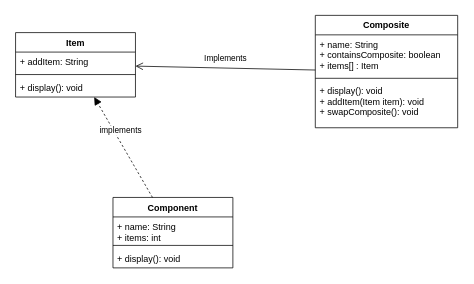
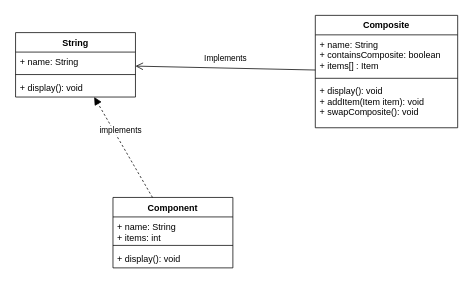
  <mxCell id="0" />
  <mxCell id="1" parent="0" />
  <mxCell id="2" value="Composite" style="swimlane;fontStyle=1;align=center;verticalAlign=top;childLayout=stackLayout;horizontal=1;startSize=26;horizontalStack=0;resizeParent=1;resizeParentMax=0;resizeLast=0;collapsible=1;marginBottom=0;" vertex="1" parent="1"><mxGeometry x="420" y="20" width="190" height="150" as="geometry" /></mxCell>
  <mxCell id="3" value="+ name: String&#10;+ containsComposite: boolean&#10;+ items[] : Item" style="text;strokeColor=none;fillColor=none;align=left;verticalAlign=top;spacingLeft=4;spacingRight=4;overflow=hidden;rotatable=0;points=[[0,0.5],[1,0.5]];portConstraint=eastwest;" vertex="1" parent="2"><mxGeometry y="26" width="190" height="54" as="geometry" /></mxCell>
  <mxCell id="4" value="" style="line;strokeWidth=1;fillColor=none;align=left;verticalAlign=middle;spacingTop=-1;spacingLeft=3;spacingRight=3;rotatable=0;labelPosition=right;points=[];portConstraint=eastwest;" vertex="1" parent="2"><mxGeometry y="80" width="190" height="8" as="geometry" /></mxCell>
  <mxCell id="5" value="+ display(): void&#10;+ addItem(Item item): void&#10;+ swapComposite(): void" style="text;strokeColor=none;fillColor=none;align=left;verticalAlign=top;spacingLeft=4;spacingRight=4;overflow=hidden;rotatable=0;points=[[0,0.5],[1,0.5]];portConstraint=eastwest;" vertex="1" parent="2"><mxGeometry y="88" width="190" height="62" as="geometry" /></mxCell>
- <mxCell id="6" value="Item" style="swimlane;fontStyle=1;align=center;verticalAlign=top;childLayout=stackLayout;horizontal=1;startSize=26;horizontalStack=0;resizeParent=1;resizeParentMax=0;resizeLast=0;collapsible=1;marginBottom=0;" vertex="1" parent="1"><mxGeometry x="20" y="43" width="160" height="86" as="geometry" /></mxCell>
- <mxCell id="7" value="+ addItem: String" style="text;strokeColor=none;fillColor=none;align=left;verticalAlign=top;spacingLeft=4;spacingRight=4;overflow=hidden;rotatable=0;points=[[0,0.5],[1,0.5]];portConstraint=eastwest;" vertex="1" parent="6"><mxGeometry y="26" width="160" height="26" as="geometry" /></mxCell>
+ <mxCell id="6" value="String" style="swimlane;fontStyle=1;align=center;verticalAlign=top;childLayout=stackLayout;horizontal=1;startSize=26;horizontalStack=0;resizeParent=1;resizeParentMax=0;resizeLast=0;collapsible=1;marginBottom=0;" vertex="1" parent="1"><mxGeometry x="20" y="43" width="160" height="86" as="geometry" /></mxCell>
+ <mxCell id="7" value="+ name: String" style="text;strokeColor=none;fillColor=none;align=left;verticalAlign=top;spacingLeft=4;spacingRight=4;overflow=hidden;rotatable=0;points=[[0,0.5],[1,0.5]];portConstraint=eastwest;" vertex="1" parent="6"><mxGeometry y="26" width="160" height="26" as="geometry" /></mxCell>
  <mxCell id="8" value="" style="line;strokeWidth=1;fillColor=none;align=left;verticalAlign=middle;spacingTop=-1;spacingLeft=3;spacingRight=3;rotatable=0;labelPosition=right;points=[];portConstraint=eastwest;" vertex="1" parent="6"><mxGeometry y="52" width="160" height="8" as="geometry" /></mxCell>
  <mxCell id="9" value="+ display(): void" style="text;strokeColor=none;fillColor=none;align=left;verticalAlign=top;spacingLeft=4;spacingRight=4;overflow=hidden;rotatable=0;points=[[0,0.5],[1,0.5]];portConstraint=eastwest;" vertex="1" parent="6"><mxGeometry y="60" width="160" height="26" as="geometry" /></mxCell>
  <mxCell id="10" value="Implements" style="html=1;verticalAlign=bottom;endArrow=open;dashed=0;endSize=8;rounded=0;" edge="1" parent="1" source="2" target="6"><mxGeometry y="-3" relative="1" as="geometry"><mxPoint x="370" y="233" as="sourcePoint" /><mxPoint x="290" y="233" as="targetPoint" /><mxPoint as="offset" /></mxGeometry></mxCell>
  <mxCell id="11" value="Component" style="swimlane;fontStyle=1;align=center;verticalAlign=top;childLayout=stackLayout;horizontal=1;startSize=26;horizontalStack=0;resizeParent=1;resizeParentMax=0;resizeLast=0;collapsible=1;marginBottom=0;" vertex="1" parent="1"><mxGeometry x="150" y="263" width="160" height="94" as="geometry" /></mxCell>
  <mxCell id="12" value="+ name: String&#10;+ items: int" style="text;strokeColor=none;fillColor=none;align=left;verticalAlign=top;spacingLeft=4;spacingRight=4;overflow=hidden;rotatable=0;points=[[0,0.5],[1,0.5]];portConstraint=eastwest;" vertex="1" parent="11"><mxGeometry y="26" width="160" height="34" as="geometry" /></mxCell>
  <mxCell id="13" value="" style="line;strokeWidth=1;fillColor=none;align=left;verticalAlign=middle;spacingTop=-1;spacingLeft=3;spacingRight=3;rotatable=0;labelPosition=right;points=[];portConstraint=eastwest;" vertex="1" parent="11"><mxGeometry y="60" width="160" height="8" as="geometry" /></mxCell>
  <mxCell id="14" value="+ display(): void" style="text;strokeColor=none;fillColor=none;align=left;verticalAlign=top;spacingLeft=4;spacingRight=4;overflow=hidden;rotatable=0;points=[[0,0.5],[1,0.5]];portConstraint=eastwest;" vertex="1" parent="11"><mxGeometry y="68" width="160" height="26" as="geometry" /></mxCell>
  <mxCell id="15" value="implements" style="html=1;verticalAlign=bottom;endArrow=block;dashed=1;endSize=8;rounded=0;" edge="1" parent="1" source="11" target="6"><mxGeometry x="0.17" y="-3" relative="1" as="geometry"><mxPoint x="70" y="213" as="sourcePoint" /><mxPoint x="-10" y="213" as="targetPoint" /><mxPoint as="offset" /></mxGeometry></mxCell>
